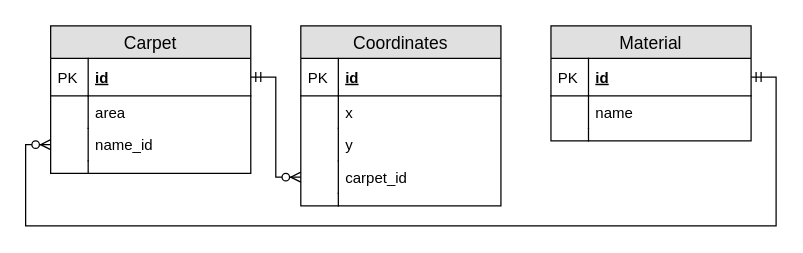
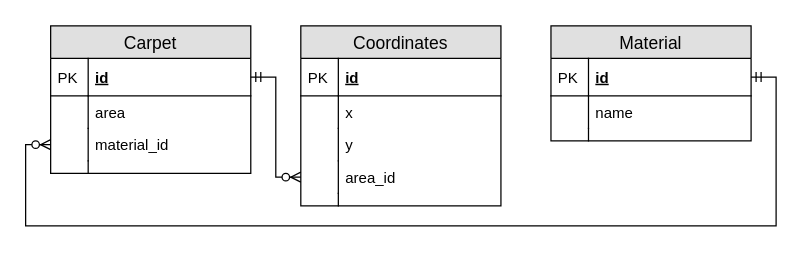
  <mxCell id="0" />
  <mxCell id="1" parent="0" />
  <mxCell id="2" value="Carpet" style="swimlane;fontStyle=0;childLayout=stackLayout;horizontal=1;startSize=26;fillColor=#e0e0e0;horizontalStack=0;resizeParent=1;resizeParentMax=0;resizeLast=0;collapsible=1;marginBottom=0;swimlaneFillColor=#ffffff;align=center;fontSize=14;" vertex="1" parent="1"><mxGeometry x="40" y="20" width="160" height="118" as="geometry" /></mxCell>
  <mxCell id="3" value="id" style="shape=partialRectangle;top=0;left=0;right=0;bottom=1;align=left;verticalAlign=middle;fillColor=none;spacingLeft=34;spacingRight=4;overflow=hidden;rotatable=0;points=[[0,0.5],[1,0.5]];portConstraint=eastwest;dropTarget=0;fontStyle=5;fontSize=12;" vertex="1" parent="2"><mxGeometry y="26" width="160" height="30" as="geometry" /></mxCell>
  <mxCell id="4" value="PK" style="shape=partialRectangle;top=0;left=0;bottom=0;fillColor=none;align=left;verticalAlign=middle;spacingLeft=4;spacingRight=4;overflow=hidden;rotatable=0;points=[];portConstraint=eastwest;part=1;fontSize=12;" vertex="1" connectable="0" parent="3"><mxGeometry width="30" height="30" as="geometry" /></mxCell>
  <mxCell id="5" value="area" style="shape=partialRectangle;top=0;left=0;right=0;bottom=0;align=left;verticalAlign=top;fillColor=none;spacingLeft=34;spacingRight=4;overflow=hidden;rotatable=0;points=[[0,0.5],[1,0.5]];portConstraint=eastwest;dropTarget=0;fontSize=12;" vertex="1" parent="2"><mxGeometry y="56" width="160" height="26" as="geometry" /></mxCell>
  <mxCell id="6" value="" style="shape=partialRectangle;top=0;left=0;bottom=0;fillColor=none;align=left;verticalAlign=top;spacingLeft=4;spacingRight=4;overflow=hidden;rotatable=0;points=[];portConstraint=eastwest;part=1;fontSize=12;" vertex="1" connectable="0" parent="5"><mxGeometry width="30" height="26" as="geometry" /></mxCell>
- <mxCell id="7" value="name_id" style="shape=partialRectangle;top=0;left=0;right=0;bottom=0;align=left;verticalAlign=top;fillColor=none;spacingLeft=34;spacingRight=4;overflow=hidden;rotatable=0;points=[[0,0.5],[1,0.5]];portConstraint=eastwest;dropTarget=0;fontSize=12;" vertex="1" parent="2"><mxGeometry y="82" width="160" height="26" as="geometry" /></mxCell>
+ <mxCell id="7" value="material_id" style="shape=partialRectangle;top=0;left=0;right=0;bottom=0;align=left;verticalAlign=top;fillColor=none;spacingLeft=34;spacingRight=4;overflow=hidden;rotatable=0;points=[[0,0.5],[1,0.5]];portConstraint=eastwest;dropTarget=0;fontSize=12;" vertex="1" parent="2"><mxGeometry y="82" width="160" height="26" as="geometry" /></mxCell>
  <mxCell id="8" value="" style="shape=partialRectangle;top=0;left=0;bottom=0;fillColor=none;align=left;verticalAlign=top;spacingLeft=4;spacingRight=4;overflow=hidden;rotatable=0;points=[];portConstraint=eastwest;part=1;fontSize=12;" vertex="1" connectable="0" parent="7"><mxGeometry width="30" height="26" as="geometry" /></mxCell>
  <mxCell id="9" value="" style="shape=partialRectangle;top=0;left=0;right=0;bottom=0;align=left;verticalAlign=top;fillColor=none;spacingLeft=34;spacingRight=4;overflow=hidden;rotatable=0;points=[[0,0.5],[1,0.5]];portConstraint=eastwest;dropTarget=0;fontSize=12;" vertex="1" parent="2"><mxGeometry y="108" width="160" height="10" as="geometry" /></mxCell>
  <mxCell id="10" value="" style="shape=partialRectangle;top=0;left=0;bottom=0;fillColor=none;align=left;verticalAlign=top;spacingLeft=4;spacingRight=4;overflow=hidden;rotatable=0;points=[];portConstraint=eastwest;part=1;fontSize=12;" vertex="1" connectable="0" parent="9"><mxGeometry width="30" height="10" as="geometry" /></mxCell>
  <mxCell id="11" value="Coordinates" style="swimlane;fontStyle=0;childLayout=stackLayout;horizontal=1;startSize=26;fillColor=#e0e0e0;horizontalStack=0;resizeParent=1;resizeParentMax=0;resizeLast=0;collapsible=1;marginBottom=0;swimlaneFillColor=#ffffff;align=center;fontSize=14;" vertex="1" parent="1"><mxGeometry x="240" y="20" width="160" height="144" as="geometry" /></mxCell>
  <mxCell id="12" value="id" style="shape=partialRectangle;top=0;left=0;right=0;bottom=1;align=left;verticalAlign=middle;fillColor=none;spacingLeft=34;spacingRight=4;overflow=hidden;rotatable=0;points=[[0,0.5],[1,0.5]];portConstraint=eastwest;dropTarget=0;fontStyle=5;fontSize=12;" vertex="1" parent="11"><mxGeometry y="26" width="160" height="30" as="geometry" /></mxCell>
  <mxCell id="13" value="PK" style="shape=partialRectangle;top=0;left=0;bottom=0;fillColor=none;align=left;verticalAlign=middle;spacingLeft=4;spacingRight=4;overflow=hidden;rotatable=0;points=[];portConstraint=eastwest;part=1;fontSize=12;" vertex="1" connectable="0" parent="12"><mxGeometry width="30" height="30" as="geometry" /></mxCell>
  <mxCell id="14" value="x" style="shape=partialRectangle;top=0;left=0;right=0;bottom=0;align=left;verticalAlign=top;fillColor=none;spacingLeft=34;spacingRight=4;overflow=hidden;rotatable=0;points=[[0,0.5],[1,0.5]];portConstraint=eastwest;dropTarget=0;fontSize=12;" vertex="1" parent="11"><mxGeometry y="56" width="160" height="26" as="geometry" /></mxCell>
  <mxCell id="15" value="" style="shape=partialRectangle;top=0;left=0;bottom=0;fillColor=none;align=left;verticalAlign=top;spacingLeft=4;spacingRight=4;overflow=hidden;rotatable=0;points=[];portConstraint=eastwest;part=1;fontSize=12;" vertex="1" connectable="0" parent="14"><mxGeometry width="30" height="26" as="geometry" /></mxCell>
  <mxCell id="16" value="y" style="shape=partialRectangle;top=0;left=0;right=0;bottom=0;align=left;verticalAlign=top;fillColor=none;spacingLeft=34;spacingRight=4;overflow=hidden;rotatable=0;points=[[0,0.5],[1,0.5]];portConstraint=eastwest;dropTarget=0;fontSize=12;" vertex="1" parent="11"><mxGeometry y="82" width="160" height="26" as="geometry" /></mxCell>
  <mxCell id="17" value="" style="shape=partialRectangle;top=0;left=0;bottom=0;fillColor=none;align=left;verticalAlign=top;spacingLeft=4;spacingRight=4;overflow=hidden;rotatable=0;points=[];portConstraint=eastwest;part=1;fontSize=12;" vertex="1" connectable="0" parent="16"><mxGeometry width="30" height="26" as="geometry" /></mxCell>
- <mxCell id="18" value="carpet_id" style="shape=partialRectangle;top=0;left=0;right=0;bottom=0;align=left;verticalAlign=top;fillColor=none;spacingLeft=34;spacingRight=4;overflow=hidden;rotatable=0;points=[[0,0.5],[1,0.5]];portConstraint=eastwest;dropTarget=0;fontSize=12;" vertex="1" parent="11"><mxGeometry y="108" width="160" height="26" as="geometry" /></mxCell>
+ <mxCell id="18" value="area_id" style="shape=partialRectangle;top=0;left=0;right=0;bottom=0;align=left;verticalAlign=top;fillColor=none;spacingLeft=34;spacingRight=4;overflow=hidden;rotatable=0;points=[[0,0.5],[1,0.5]];portConstraint=eastwest;dropTarget=0;fontSize=12;" vertex="1" parent="11"><mxGeometry y="108" width="160" height="26" as="geometry" /></mxCell>
  <mxCell id="19" value="" style="shape=partialRectangle;top=0;left=0;bottom=0;fillColor=none;align=left;verticalAlign=top;spacingLeft=4;spacingRight=4;overflow=hidden;rotatable=0;points=[];portConstraint=eastwest;part=1;fontSize=12;" vertex="1" connectable="0" parent="18"><mxGeometry width="30" height="26" as="geometry" /></mxCell>
  <mxCell id="20" value="" style="shape=partialRectangle;top=0;left=0;right=0;bottom=0;align=left;verticalAlign=top;fillColor=none;spacingLeft=34;spacingRight=4;overflow=hidden;rotatable=0;points=[[0,0.5],[1,0.5]];portConstraint=eastwest;dropTarget=0;fontSize=12;" vertex="1" parent="11"><mxGeometry y="134" width="160" height="10" as="geometry" /></mxCell>
  <mxCell id="21" value="" style="shape=partialRectangle;top=0;left=0;bottom=0;fillColor=none;align=left;verticalAlign=top;spacingLeft=4;spacingRight=4;overflow=hidden;rotatable=0;points=[];portConstraint=eastwest;part=1;fontSize=12;" vertex="1" connectable="0" parent="20"><mxGeometry width="30" height="10" as="geometry" /></mxCell>
  <mxCell id="22" value="Material" style="swimlane;fontStyle=0;childLayout=stackLayout;horizontal=1;startSize=26;fillColor=#e0e0e0;horizontalStack=0;resizeParent=1;resizeParentMax=0;resizeLast=0;collapsible=1;marginBottom=0;swimlaneFillColor=#ffffff;align=center;fontSize=14;" vertex="1" parent="1"><mxGeometry x="440" y="20" width="160" height="92" as="geometry" /></mxCell>
  <mxCell id="23" value="id" style="shape=partialRectangle;top=0;left=0;right=0;bottom=1;align=left;verticalAlign=middle;fillColor=none;spacingLeft=34;spacingRight=4;overflow=hidden;rotatable=0;points=[[0,0.5],[1,0.5]];portConstraint=eastwest;dropTarget=0;fontStyle=5;fontSize=12;" vertex="1" parent="22"><mxGeometry y="26" width="160" height="30" as="geometry" /></mxCell>
  <mxCell id="24" value="PK" style="shape=partialRectangle;top=0;left=0;bottom=0;fillColor=none;align=left;verticalAlign=middle;spacingLeft=4;spacingRight=4;overflow=hidden;rotatable=0;points=[];portConstraint=eastwest;part=1;fontSize=12;" vertex="1" connectable="0" parent="23"><mxGeometry width="30" height="30" as="geometry" /></mxCell>
  <mxCell id="25" value="name" style="shape=partialRectangle;top=0;left=0;right=0;bottom=0;align=left;verticalAlign=top;fillColor=none;spacingLeft=34;spacingRight=4;overflow=hidden;rotatable=0;points=[[0,0.5],[1,0.5]];portConstraint=eastwest;dropTarget=0;fontSize=12;" vertex="1" parent="22"><mxGeometry y="56" width="160" height="26" as="geometry" /></mxCell>
  <mxCell id="26" value="" style="shape=partialRectangle;top=0;left=0;bottom=0;fillColor=none;align=left;verticalAlign=top;spacingLeft=4;spacingRight=4;overflow=hidden;rotatable=0;points=[];portConstraint=eastwest;part=1;fontSize=12;" vertex="1" connectable="0" parent="25"><mxGeometry width="30" height="26" as="geometry" /></mxCell>
  <mxCell id="27" value="" style="shape=partialRectangle;top=0;left=0;right=0;bottom=0;align=left;verticalAlign=top;fillColor=none;spacingLeft=34;spacingRight=4;overflow=hidden;rotatable=0;points=[[0,0.5],[1,0.5]];portConstraint=eastwest;dropTarget=0;fontSize=12;" vertex="1" parent="22"><mxGeometry y="82" width="160" height="10" as="geometry" /></mxCell>
  <mxCell id="28" value="" style="shape=partialRectangle;top=0;left=0;bottom=0;fillColor=none;align=left;verticalAlign=top;spacingLeft=4;spacingRight=4;overflow=hidden;rotatable=0;points=[];portConstraint=eastwest;part=1;fontSize=12;" vertex="1" connectable="0" parent="27"><mxGeometry width="30" height="10" as="geometry" /></mxCell>
  <mxCell id="29" style="edgeStyle=orthogonalEdgeStyle;rounded=0;orthogonalLoop=1;jettySize=auto;html=1;exitX=0;exitY=0.5;exitDx=0;exitDy=0;entryX=1;entryY=0.5;entryDx=0;entryDy=0;endArrow=ERmandOne;endFill=0;startArrow=ERzeroToMany;startFill=1;" edge="1" parent="1" source="7" target="23"><mxGeometry relative="1" as="geometry"><Array as="points"><mxPoint x="20" y="115" /><mxPoint x="20" y="180" /><mxPoint x="620" y="180" /><mxPoint x="620" y="61" /></Array></mxGeometry></mxCell>
  <mxCell id="30" style="edgeStyle=orthogonalEdgeStyle;rounded=0;orthogonalLoop=1;jettySize=auto;html=1;exitX=0;exitY=0.5;exitDx=0;exitDy=0;entryX=1;entryY=0.5;entryDx=0;entryDy=0;endArrow=ERmandOne;endFill=0;startArrow=ERzeroToMany;startFill=1;" edge="1" parent="1" source="18" target="3"><mxGeometry relative="1" as="geometry" /></mxCell>
